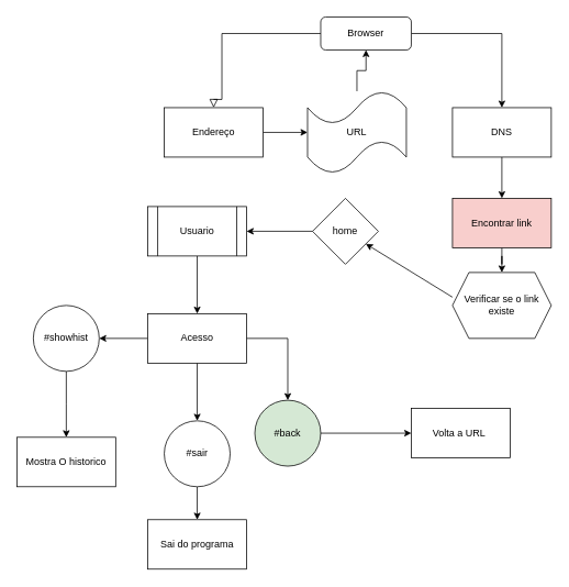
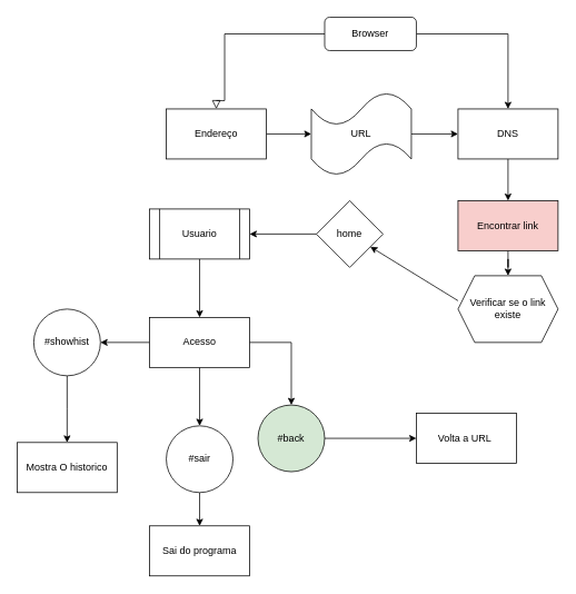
  <mxCell id="0" />
  <mxCell id="1" parent="0" />
  <mxCell id="2" value="" style="rounded=0;html=1;jettySize=auto;orthogonalLoop=1;fontSize=11;endArrow=block;endFill=0;endSize=8;strokeWidth=1;shadow=0;labelBackgroundColor=none;edgeStyle=orthogonalEdgeStyle;entryX=0.5;entryY=0;entryDx=0;entryDy=0;" parent="1" source="4" target="6" edge="1"><mxGeometry relative="1" as="geometry"><mxPoint x="269" y="120" as="targetPoint" /><Array as="points"><mxPoint x="269" y="40" /><mxPoint x="269" y="120" /><mxPoint x="259" y="120" /></Array></mxGeometry></mxCell>
  <mxCell id="3" style="edgeStyle=orthogonalEdgeStyle;rounded=0;orthogonalLoop=1;jettySize=auto;html=1;exitX=1;exitY=0.5;exitDx=0;exitDy=0;entryX=0.5;entryY=0;entryDx=0;entryDy=0;" edge="1" parent="1" source="4" target="8"><mxGeometry relative="1" as="geometry"><mxPoint x="539" y="130" as="targetPoint" /></mxGeometry></mxCell>
  <mxCell id="4" value="Browser" style="rounded=1;whiteSpace=wrap;html=1;fontSize=12;glass=0;strokeWidth=1;shadow=0;" parent="1" vertex="1"><mxGeometry x="389" y="20" width="110" height="40" as="geometry" /></mxCell>
  <mxCell id="5" style="edgeStyle=orthogonalEdgeStyle;rounded=0;orthogonalLoop=1;jettySize=auto;html=1;" edge="1" parent="1" source="6" target="18"><mxGeometry relative="1" as="geometry"><mxPoint x="389" y="160" as="targetPoint" /></mxGeometry></mxCell>
  <mxCell id="6" value="Endereço" style="rounded=0;whiteSpace=wrap;html=1;" vertex="1" parent="1"><mxGeometry x="199" y="130" width="120" height="60" as="geometry" /></mxCell>
  <mxCell id="7" style="edgeStyle=orthogonalEdgeStyle;rounded=0;orthogonalLoop=1;jettySize=auto;html=1;" edge="1" parent="1" source="8" target="10"><mxGeometry relative="1" as="geometry"><mxPoint x="609" y="260" as="targetPoint" /></mxGeometry></mxCell>
  <mxCell id="8" value="DNS" style="rounded=0;whiteSpace=wrap;html=1;" vertex="1" parent="1"><mxGeometry x="549" y="130" width="120" height="60" as="geometry" /></mxCell>
  <mxCell id="9" style="edgeStyle=orthogonalEdgeStyle;rounded=0;orthogonalLoop=1;jettySize=auto;html=1;" edge="1" parent="1" source="10" target="11"><mxGeometry relative="1" as="geometry"><mxPoint x="609" y="370" as="targetPoint" /></mxGeometry></mxCell>
  <mxCell id="10" value="Encontrar link" style="rounded=0;whiteSpace=wrap;html=1;fillColor=#f8cecc;" vertex="1" parent="1"><mxGeometry x="549" y="240" width="120" height="60" as="geometry" /></mxCell>
  <mxCell id="11" value="Verificar se o link existe" style="shape=hexagon;perimeter=hexagonPerimeter2;whiteSpace=wrap;html=1;fixedSize=1;" vertex="1" parent="1"><mxGeometry x="549" y="330" width="120" height="80" as="geometry" /></mxCell>
  <mxCell id="12" value="home" style="rhombus;whiteSpace=wrap;html=1;" vertex="1" parent="1"><mxGeometry x="379" y="240" width="80" height="80" as="geometry" /></mxCell>
  <mxCell id="13" value="" style="endArrow=classic;html=1;rounded=0;exitX=0;exitY=0.375;exitDx=0;exitDy=0;exitPerimeter=0;" edge="1" parent="1" source="11" target="12"><mxGeometry width="50" height="50" relative="1" as="geometry"><mxPoint x="449" y="350" as="sourcePoint" /><mxPoint x="499" y="300" as="targetPoint" /></mxGeometry></mxCell>
  <mxCell id="14" style="edgeStyle=orthogonalEdgeStyle;rounded=0;orthogonalLoop=1;jettySize=auto;html=1;" edge="1" parent="1" source="15" target="23"><mxGeometry relative="1" as="geometry"><mxPoint x="209" y="400" as="targetPoint" /></mxGeometry></mxCell>
  <mxCell id="15" value="Usuario" style="shape=process;whiteSpace=wrap;html=1;backgroundOutline=1;" vertex="1" parent="1"><mxGeometry x="179" y="250" width="120" height="60" as="geometry" /></mxCell>
  <mxCell id="16" value="" style="endArrow=classic;html=1;rounded=0;exitX=0;exitY=0.5;exitDx=0;exitDy=0;entryX=1;entryY=0.5;entryDx=0;entryDy=0;" edge="1" parent="1" source="12" target="15"><mxGeometry width="50" height="50" relative="1" as="geometry"><mxPoint x="449" y="350" as="sourcePoint" /><mxPoint x="499" y="300" as="targetPoint" /></mxGeometry></mxCell>
- <mxCell id="17" style="edgeStyle=orthogonalEdgeStyle;rounded=0;orthogonalLoop=1;jettySize=auto;html=1;" edge="1" parent="1" source="18" target="4"><mxGeometry relative="1" as="geometry"><mxPoint x="539" y="160" as="targetPoint" /></mxGeometry></mxCell>
+ <mxCell id="17" style="edgeStyle=orthogonalEdgeStyle;rounded=0;orthogonalLoop=1;jettySize=auto;html=1;entryX=0;entryY=0.5;entryDx=0;entryDy=0;" edge="1" parent="1" source="18" target="8"><mxGeometry relative="1" as="geometry"><mxPoint x="539" y="160" as="targetPoint" /></mxGeometry></mxCell>
  <mxCell id="18" value="URL" style="shape=tape;whiteSpace=wrap;html=1;" vertex="1" parent="1"><mxGeometry x="373" y="110" width="120" height="100" as="geometry" /></mxCell>
  <mxCell id="19" style="edgeStyle=orthogonalEdgeStyle;rounded=0;orthogonalLoop=1;jettySize=auto;html=1;entryX=0.5;entryY=0;entryDx=0;entryDy=0;" edge="1" parent="1" source="23" target="25"><mxGeometry relative="1" as="geometry" /></mxCell>
  <mxCell id="20" style="edgeStyle=orthogonalEdgeStyle;rounded=0;orthogonalLoop=1;jettySize=auto;html=1;exitX=1;exitY=0.5;exitDx=0;exitDy=0;" edge="1" parent="1" source="23"><mxGeometry relative="1" as="geometry"><mxPoint x="289" y="430" as="targetPoint" /></mxGeometry></mxCell>
  <mxCell id="21" style="edgeStyle=orthogonalEdgeStyle;rounded=0;orthogonalLoop=1;jettySize=auto;html=1;entryX=0.5;entryY=0;entryDx=0;entryDy=0;" edge="1" parent="1" source="23" target="28"><mxGeometry relative="1" as="geometry" /></mxCell>
  <mxCell id="22" style="edgeStyle=orthogonalEdgeStyle;rounded=0;orthogonalLoop=1;jettySize=auto;html=1;exitX=0;exitY=0.5;exitDx=0;exitDy=0;entryX=1;entryY=0.5;entryDx=0;entryDy=0;" edge="1" parent="1" source="23" target="31"><mxGeometry relative="1" as="geometry" /></mxCell>
  <mxCell id="23" value="Acesso&lt;br&gt;" style="rounded=0;whiteSpace=wrap;html=1;" vertex="1" parent="1"><mxGeometry x="179" y="380" width="120" height="60" as="geometry" /></mxCell>
  <mxCell id="24" style="edgeStyle=orthogonalEdgeStyle;rounded=0;orthogonalLoop=1;jettySize=auto;html=1;" edge="1" parent="1" source="25" target="26"><mxGeometry relative="1" as="geometry"><mxPoint x="469" y="525" as="targetPoint" /></mxGeometry></mxCell>
  <mxCell id="25" value="#back" style="ellipse;whiteSpace=wrap;html=1;aspect=fixed;fillColor=#d5e8d4;" vertex="1" parent="1"><mxGeometry x="309" y="485" width="80" height="80" as="geometry" /></mxCell>
  <mxCell id="26" value="Volta a URL&amp;nbsp;" style="rounded=0;whiteSpace=wrap;html=1;" vertex="1" parent="1"><mxGeometry x="499" y="495" width="120" height="60" as="geometry" /></mxCell>
  <mxCell id="27" style="edgeStyle=orthogonalEdgeStyle;rounded=0;orthogonalLoop=1;jettySize=auto;html=1;" edge="1" parent="1" source="28" target="29"><mxGeometry relative="1" as="geometry"><mxPoint x="229" y="640" as="targetPoint" /></mxGeometry></mxCell>
  <mxCell id="28" value="#sair" style="ellipse;whiteSpace=wrap;html=1;aspect=fixed;" vertex="1" parent="1"><mxGeometry x="199" y="510" width="80" height="80" as="geometry" /></mxCell>
  <mxCell id="29" value="Sai do programa" style="rounded=0;whiteSpace=wrap;html=1;" vertex="1" parent="1"><mxGeometry x="179" y="630" width="120" height="60" as="geometry" /></mxCell>
  <mxCell id="30" style="edgeStyle=orthogonalEdgeStyle;rounded=0;orthogonalLoop=1;jettySize=auto;html=1;" edge="1" parent="1" source="31"><mxGeometry relative="1" as="geometry"><mxPoint x="80" y="530" as="targetPoint" /></mxGeometry></mxCell>
  <mxCell id="31" value="#showhist" style="ellipse;whiteSpace=wrap;html=1;aspect=fixed;" vertex="1" parent="1"><mxGeometry x="40" y="370" width="80" height="80" as="geometry" /></mxCell>
  <mxCell id="32" value="Mostra O historico" style="rounded=0;whiteSpace=wrap;html=1;" vertex="1" parent="1"><mxGeometry x="20" y="530" width="120" height="60" as="geometry" /></mxCell>
